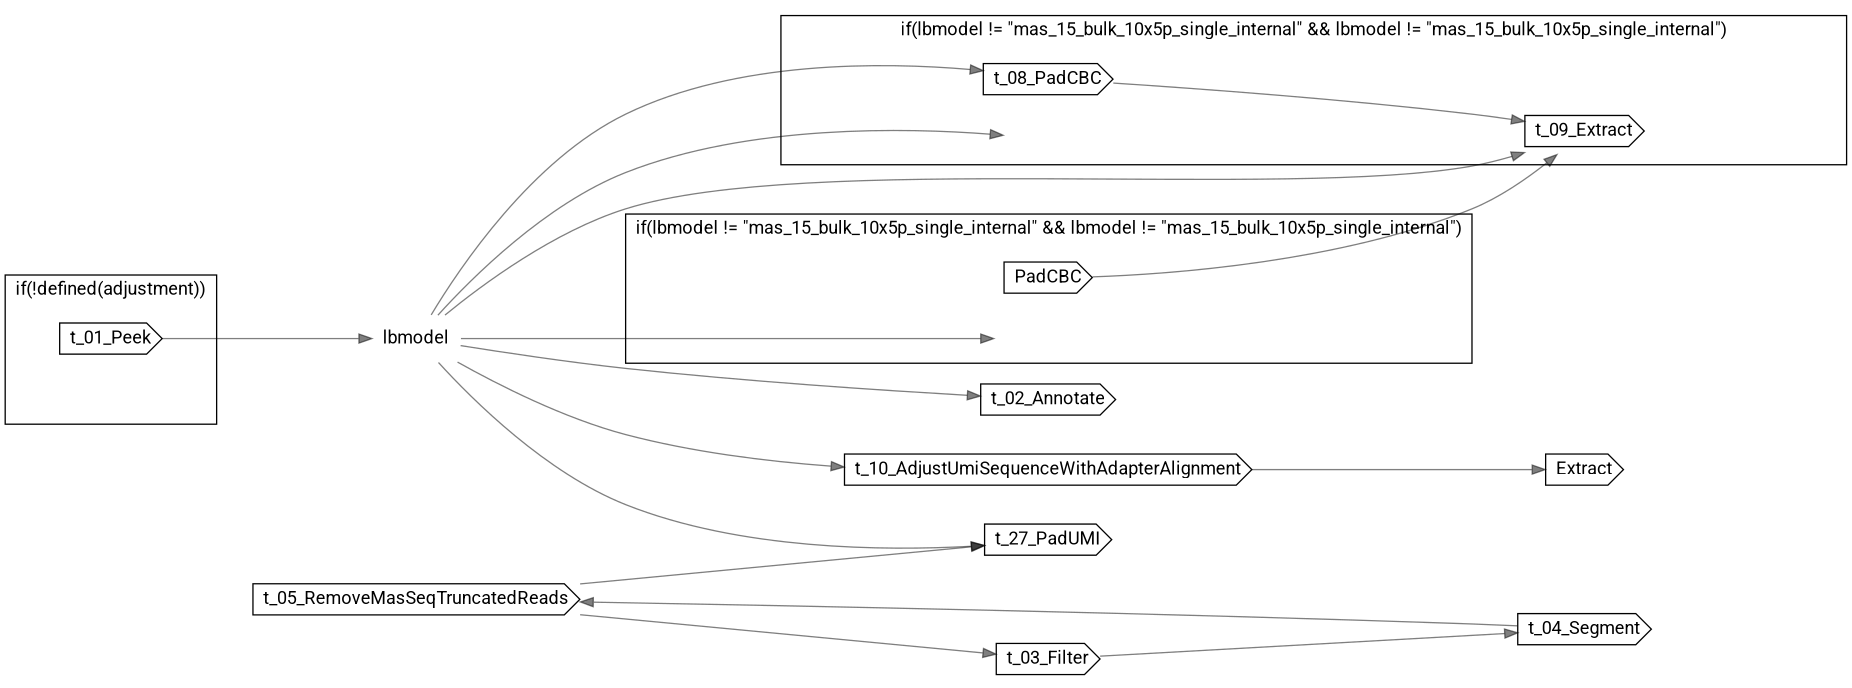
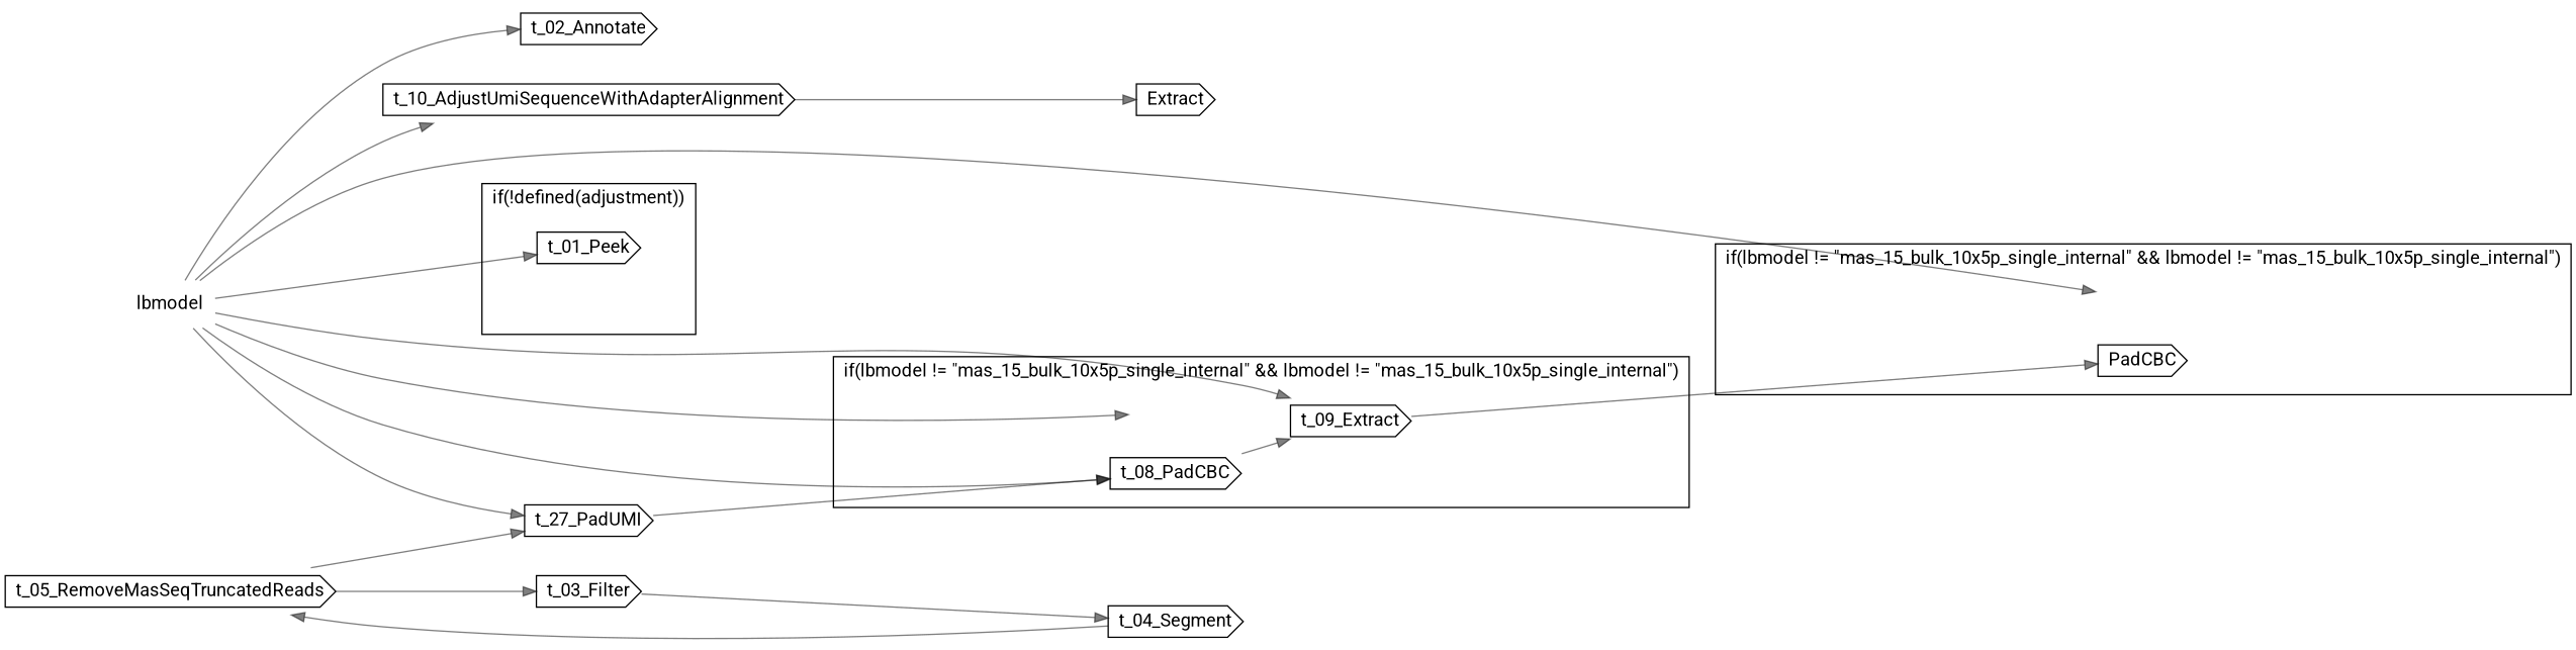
  digraph {
    compound=true
    rankdir=LR
    node [fontname=Roboto shape=cds]
    edge [color="#00000080"]
    n1 [label=t_01_Peek]
    "if-L46C5" [height=0 margin=0 style=invis width=0 shape=""]
    n3 [label=t_08_PadCBC]
    n4 [label=t_09_Extract]
    "if-L83C5" [height=0 margin=0 style=invis width=0 shape=""]
    n6 [label=PadCBC]
    "if-L115C5" [height=0 margin=0 style=invis width=0 shape=""]
    n8 [label=lbmodel shape=plaintext]
    n9 [label=t_02_Annotate]
    n10 [label=t_27_PadUMI]
    n11 [label=t_10_AdjustUmiSequenceWithAdapterAlignment]
    n12 [label=Extract]
    n13 [label=t_03_Filter]
    n14 [label=t_04_Segment]
    n15 [label=t_05_RemoveMasSeqTruncatedReads]
    subgraph cluster_1 {
      fontname=Roboto
      label="if(!defined(adjustment))"
      rank=same
      n1
      "if-L46C5"
    }
    subgraph cluster_2 {
      fontname=Roboto
      label="if(lbmodel != \"mas_15_bulk_10x5p_single_internal\" && lbmodel != \"mas_15_bulk_10x5p_single_internal\")"
      rank=same
      n3
      n4
      "if-L83C5"
    }
    subgraph cluster_3 {
      fontname=Roboto
      label="if(lbmodel != \"mas_15_bulk_10x5p_single_internal\" && lbmodel != \"mas_15_bulk_10x5p_single_internal\")"
      rank=same
      n6
      "if-L115C5"
    }
-   n1 -> n8
+   n8 -> n1
    n3 -> n4
-   n6 -> n4
+   n4 -> n6
    n8 -> n3
    n8 -> n4
    n8 -> "if-L83C5"
    n8 -> "if-L115C5"
    n8 -> n9
    n8 -> n10
    n8 -> n11
+   n10 -> n3
    n11 -> n12
    n13 -> n14
    n14 -> n15
    n15 -> n10
    n15 -> n13
  }
